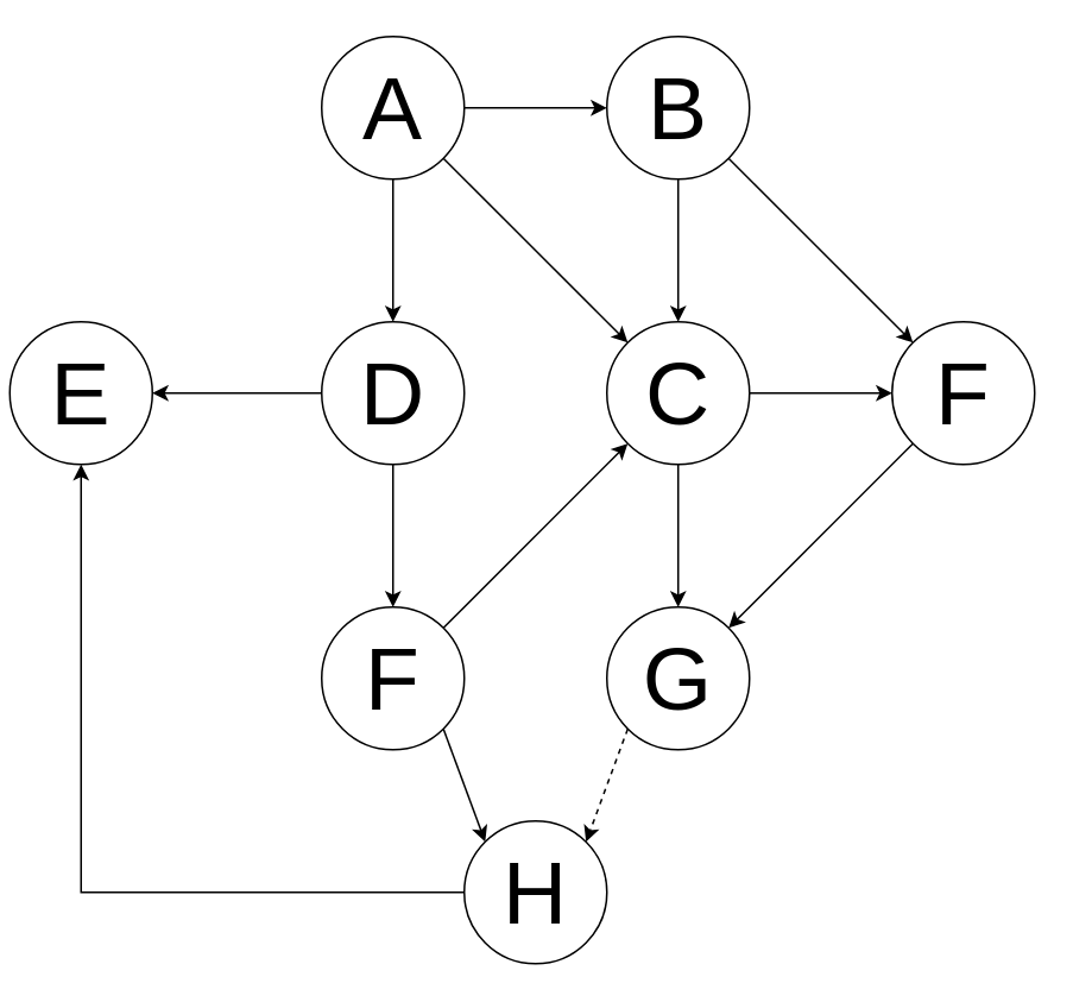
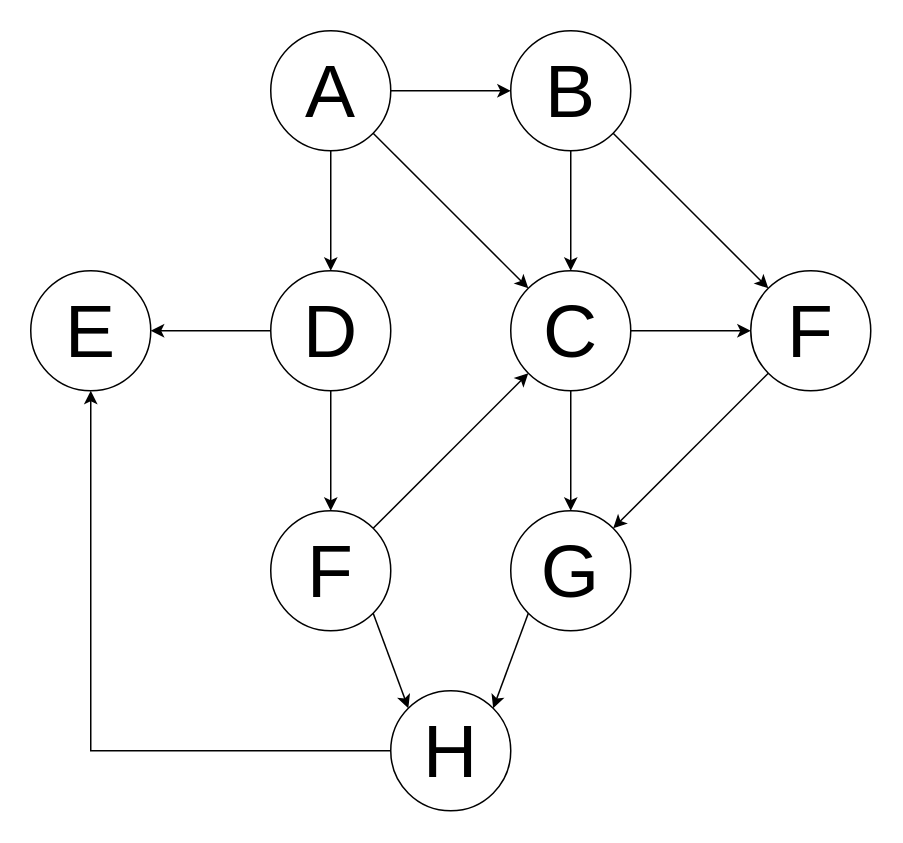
  <mxCell id="0" />
  <mxCell id="1" parent="0" />
  <mxCell id="2" style="edgeStyle=orthogonalEdgeStyle;rounded=0;orthogonalLoop=1;jettySize=auto;html=1;entryX=0;entryY=0.5;entryDx=0;entryDy=0;" edge="1" parent="1" source="4" target="6"><mxGeometry relative="1" as="geometry" /></mxCell>
  <mxCell id="3" style="edgeStyle=orthogonalEdgeStyle;rounded=0;orthogonalLoop=1;jettySize=auto;html=1;entryX=0.5;entryY=0;entryDx=0;entryDy=0;" edge="1" parent="1" source="4" target="9"><mxGeometry relative="1" as="geometry" /></mxCell>
  <mxCell id="4" value="&lt;font style=&quot;font-size: 50px&quot;&gt;A&lt;/font&gt;" style="ellipse;whiteSpace=wrap;html=1;aspect=fixed;" vertex="1" parent="1"><mxGeometry x="180" y="20" width="80" height="80" as="geometry" /></mxCell>
  <mxCell id="5" style="edgeStyle=orthogonalEdgeStyle;rounded=0;orthogonalLoop=1;jettySize=auto;html=1;entryX=0.5;entryY=0;entryDx=0;entryDy=0;" edge="1" parent="1" source="6" target="12"><mxGeometry relative="1" as="geometry" /></mxCell>
  <mxCell id="6" value="&lt;font style=&quot;font-size: 50px&quot;&gt;B&lt;/font&gt;" style="ellipse;whiteSpace=wrap;html=1;aspect=fixed;" vertex="1" parent="1"><mxGeometry x="340" y="20" width="80" height="80" as="geometry" /></mxCell>
  <mxCell id="7" style="edgeStyle=orthogonalEdgeStyle;rounded=0;orthogonalLoop=1;jettySize=auto;html=1;entryX=0.5;entryY=0;entryDx=0;entryDy=0;" edge="1" parent="1" source="9" target="14"><mxGeometry relative="1" as="geometry" /></mxCell>
  <mxCell id="8" style="edgeStyle=orthogonalEdgeStyle;rounded=0;orthogonalLoop=1;jettySize=auto;html=1;entryX=1;entryY=0.5;entryDx=0;entryDy=0;" edge="1" parent="1" source="9" target="18"><mxGeometry relative="1" as="geometry" /></mxCell>
  <mxCell id="9" value="&lt;font style=&quot;font-size: 50px&quot;&gt;D&lt;/font&gt;" style="ellipse;whiteSpace=wrap;html=1;aspect=fixed;" vertex="1" parent="1"><mxGeometry x="180" y="180" width="80" height="80" as="geometry" /></mxCell>
  <mxCell id="10" style="edgeStyle=orthogonalEdgeStyle;rounded=0;orthogonalLoop=1;jettySize=auto;html=1;entryX=0.5;entryY=0;entryDx=0;entryDy=0;" edge="1" parent="1" source="12" target="15"><mxGeometry relative="1" as="geometry" /></mxCell>
  <mxCell id="11" style="edgeStyle=orthogonalEdgeStyle;rounded=0;orthogonalLoop=1;jettySize=auto;html=1;entryX=0;entryY=0.5;entryDx=0;entryDy=0;" edge="1" parent="1" source="12" target="13"><mxGeometry relative="1" as="geometry" /></mxCell>
  <mxCell id="12" value="&lt;font style=&quot;font-size: 50px&quot;&gt;C&lt;/font&gt;" style="ellipse;whiteSpace=wrap;html=1;aspect=fixed;" vertex="1" parent="1"><mxGeometry x="340" y="180" width="80" height="80" as="geometry" /></mxCell>
  <mxCell id="13" value="&lt;font style=&quot;font-size: 50px&quot;&gt;F&lt;/font&gt;" style="ellipse;whiteSpace=wrap;html=1;aspect=fixed;" vertex="1" parent="1"><mxGeometry x="500" y="180" width="80" height="80" as="geometry" /></mxCell>
  <mxCell id="14" value="&lt;font style=&quot;font-size: 50px&quot;&gt;F&lt;/font&gt;" style="ellipse;whiteSpace=wrap;html=1;aspect=fixed;" vertex="1" parent="1"><mxGeometry x="180" y="340" width="80" height="80" as="geometry" /></mxCell>
  <mxCell id="15" value="&lt;font style=&quot;font-size: 50px&quot;&gt;G&lt;/font&gt;" style="ellipse;whiteSpace=wrap;html=1;aspect=fixed;" vertex="1" parent="1"><mxGeometry x="340" y="340" width="80" height="80" as="geometry" /></mxCell>
  <mxCell id="16" style="edgeStyle=orthogonalEdgeStyle;rounded=0;orthogonalLoop=1;jettySize=auto;html=1;entryX=0.5;entryY=1;entryDx=0;entryDy=0;" edge="1" parent="1" source="17" target="18"><mxGeometry relative="1" as="geometry" /></mxCell>
  <mxCell id="17" value="&lt;font style=&quot;font-size: 50px&quot;&gt;H&lt;/font&gt;" style="ellipse;whiteSpace=wrap;html=1;aspect=fixed;" vertex="1" parent="1"><mxGeometry x="260" y="460" width="80" height="80" as="geometry" /></mxCell>
- <mxCell id="18" value="&lt;font style=&quot;font-size: 50px&quot;&gt;E&lt;/font&gt;" style="ellipse;whiteSpace=wrap;html=1;aspect=fixed;" vertex="1" parent="1"><mxGeometry x="5" y="180" width="80" height="80" as="geometry" /></mxCell>
+ <mxCell id="18" value="&lt;font style=&quot;font-size: 50px&quot;&gt;E&lt;/font&gt;" style="ellipse;whiteSpace=wrap;html=1;aspect=fixed;" vertex="1" parent="1"><mxGeometry y="180" width="80" height="80" as="geometry" x="20" /></mxCell>
  <mxCell id="19" value="" style="endArrow=classic;html=1;exitX=1;exitY=1;exitDx=0;exitDy=0;entryX=0;entryY=0;entryDx=0;entryDy=0;" edge="1" parent="1" source="6" target="13"><mxGeometry width="50" height="50" relative="1" as="geometry"><mxPoint x="410" y="180" as="sourcePoint" /><mxPoint x="460" y="130" as="targetPoint" /></mxGeometry></mxCell>
  <mxCell id="20" value="" style="endArrow=classic;html=1;exitX=1;exitY=1;exitDx=0;exitDy=0;entryX=0;entryY=0;entryDx=0;entryDy=0;" edge="1" parent="1" source="4" target="12"><mxGeometry width="50" height="50" relative="1" as="geometry"><mxPoint x="248.284" y="90.004" as="sourcePoint" /><mxPoint x="351.716" y="193.436" as="targetPoint" /></mxGeometry></mxCell>
  <mxCell id="21" value="" style="endArrow=classic;html=1;exitX=1;exitY=0;exitDx=0;exitDy=0;entryX=0;entryY=1;entryDx=0;entryDy=0;" edge="1" parent="1" source="14" target="12"><mxGeometry width="50" height="50" relative="1" as="geometry"><mxPoint x="438.284" y="118.284" as="sourcePoint" /><mxPoint x="541.716" y="221.716" as="targetPoint" /></mxGeometry></mxCell>
  <mxCell id="22" value="" style="endArrow=classic;html=1;exitX=0;exitY=1;exitDx=0;exitDy=0;entryX=1;entryY=0;entryDx=0;entryDy=0;" edge="1" parent="1" source="13" target="15"><mxGeometry width="50" height="50" relative="1" as="geometry"><mxPoint x="448.284" y="128.284" as="sourcePoint" /><mxPoint x="551.716" y="231.716" as="targetPoint" /></mxGeometry></mxCell>
  <mxCell id="23" value="" style="endArrow=classic;html=1;exitX=1;exitY=1;exitDx=0;exitDy=0;entryX=0;entryY=0;entryDx=0;entryDy=0;" edge="1" parent="1" source="14" target="17"><mxGeometry width="50" height="50" relative="1" as="geometry"><mxPoint x="290.004" y="410.004" as="sourcePoint" /><mxPoint x="393.436" y="513.436" as="targetPoint" /></mxGeometry></mxCell>
- <mxCell id="24" value="" style="endArrow=classic;html=1;exitX=0;exitY=1;exitDx=0;exitDy=0;entryX=1;entryY=0;entryDx=0;entryDy=0;dashed=1;" edge="1" parent="1" source="15" target="17"><mxGeometry width="50" height="50" relative="1" as="geometry"><mxPoint x="468.284" y="148.284" as="sourcePoint" /><mxPoint x="571.716" y="251.716" as="targetPoint" /></mxGeometry></mxCell>
+ <mxCell id="24" value="" style="endArrow=classic;html=1;exitX=0;exitY=1;exitDx=0;exitDy=0;entryX=1;entryY=0;entryDx=0;entryDy=0;" edge="1" parent="1" source="15" target="17"><mxGeometry width="50" height="50" relative="1" as="geometry"><mxPoint x="468.284" y="148.284" as="sourcePoint" /><mxPoint x="571.716" y="251.716" as="targetPoint" /></mxGeometry></mxCell>
